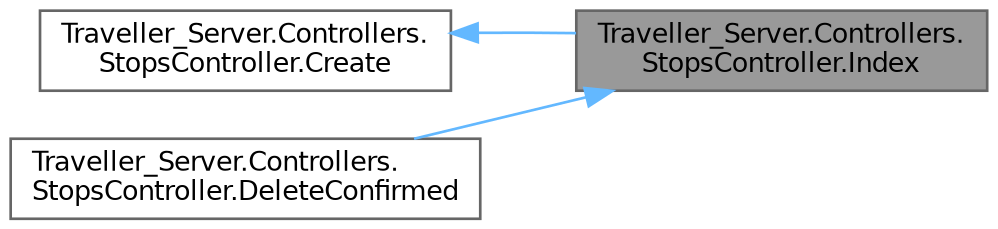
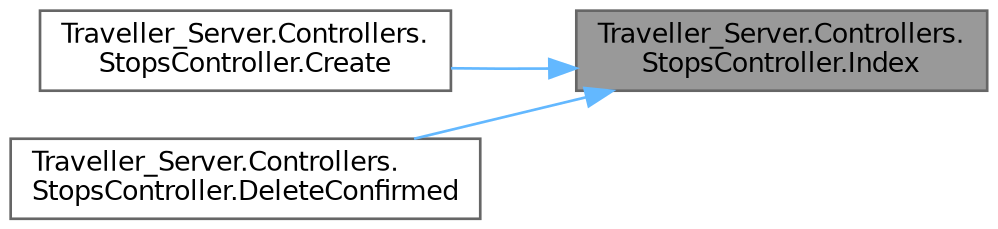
  digraph {
    rankdir=RL
    node [color=grey40 fillcolor=white fontname=Helvetica fontsize=10 shape=box style=filled]
    edge [color=steelblue1 dir=back fontname=Helvetica fontsize=10 labelfontname=Helvetica labelfontsize=10 style=solid]
    n1 [color=gray40 fillcolor=grey60 fontcolor=black height=0.2 label="Traveller_Server.Controllers.\lStopsController.Index" width=0.4]
    n2 [height=0.2 label="Traveller_Server.Controllers.\lStopsController.Create" width=0.4]
    n3 [height=0.2 label="Traveller_Server.Controllers.\lStopsController.DeleteConfirmed" width=0.4]
-   n2 -> n1
+   n1 -> n2
    n1 -> n3
  }
